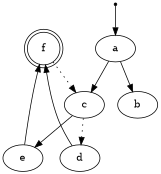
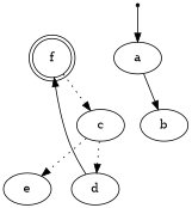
  digraph {
    rankdir=TB
    node [shape=ellipse]
    n1 [label=f shape=doublecircle]
    n2 [label=c]
    START [shape=point]
    n4 [label=a]
    n5 [label=b]
    n6 [label=d]
    n7 [label=e]
    n1 -> n2 [style=dotted]
    n2 -> n6 [style=dotted]
-   n2 -> n7
+   n2 -> n7 [style=dotted]
    START -> n4
-   n4 -> n2
    n4 -> n5 [style=solid]
    n6 -> n1
-   n7 -> n1
  }
